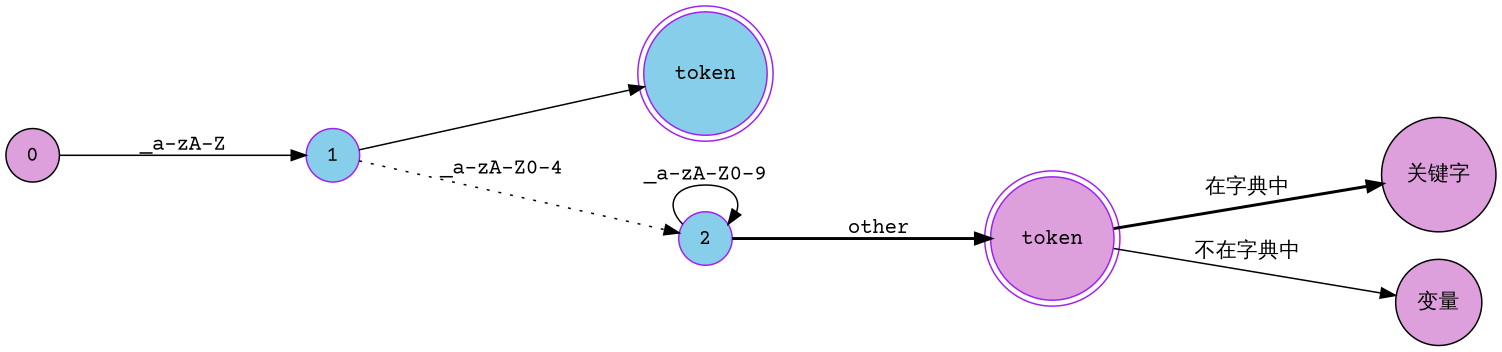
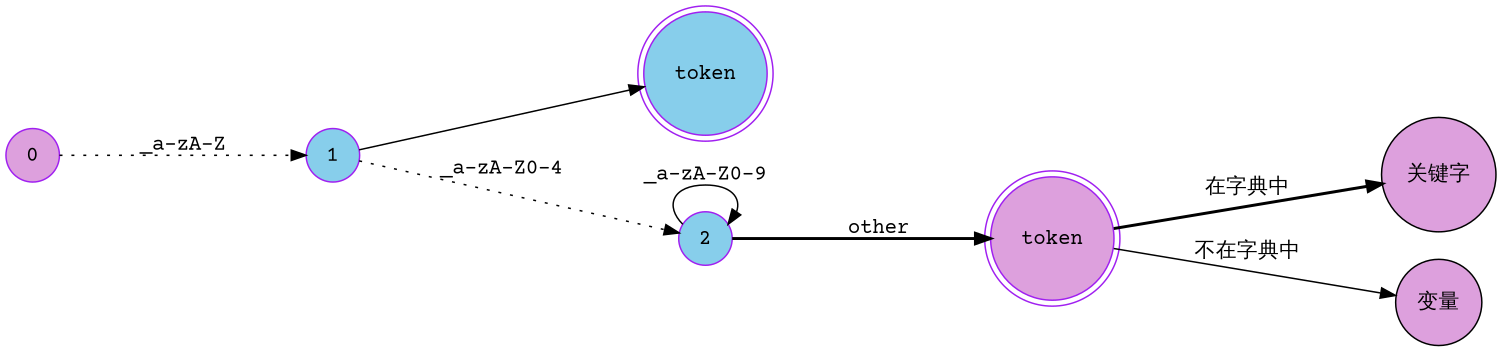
  digraph {
    fontname="Courier Prime"
    rankdir=LR
    ranksep=1.5
    node [color=purple fillcolor=plum fontname="Courier Prime" shape=circle style=filled]
    edge [fontname="Courier Prime" style=solid]
    n1 [label=token shape=doublecircle]
    "关键字" [color=black]
    "变量" [color=black]
    n4 [fillcolor=skyblue label=token shape=doublecircle]
-   0 [color=black]
+   0
    1 [fillcolor=skyblue]
    2 [fillcolor=skyblue]
    n1 -> "关键字" [label="在字典中" style=bold]
    n1 -> "变量" [label="不在字典中"]
-   0 -> 1 [label="_a-zA-Z"]
+   0 -> 1 [label="_a-zA-Z" style=dotted]
    1 -> n4
    1 -> 2 [label="_a-zA-Z0-4" style=dotted]
    2 -> n1 [label=other style=bold]
    2 -> 2 [label="_a-zA-Z0-9"]
  }
